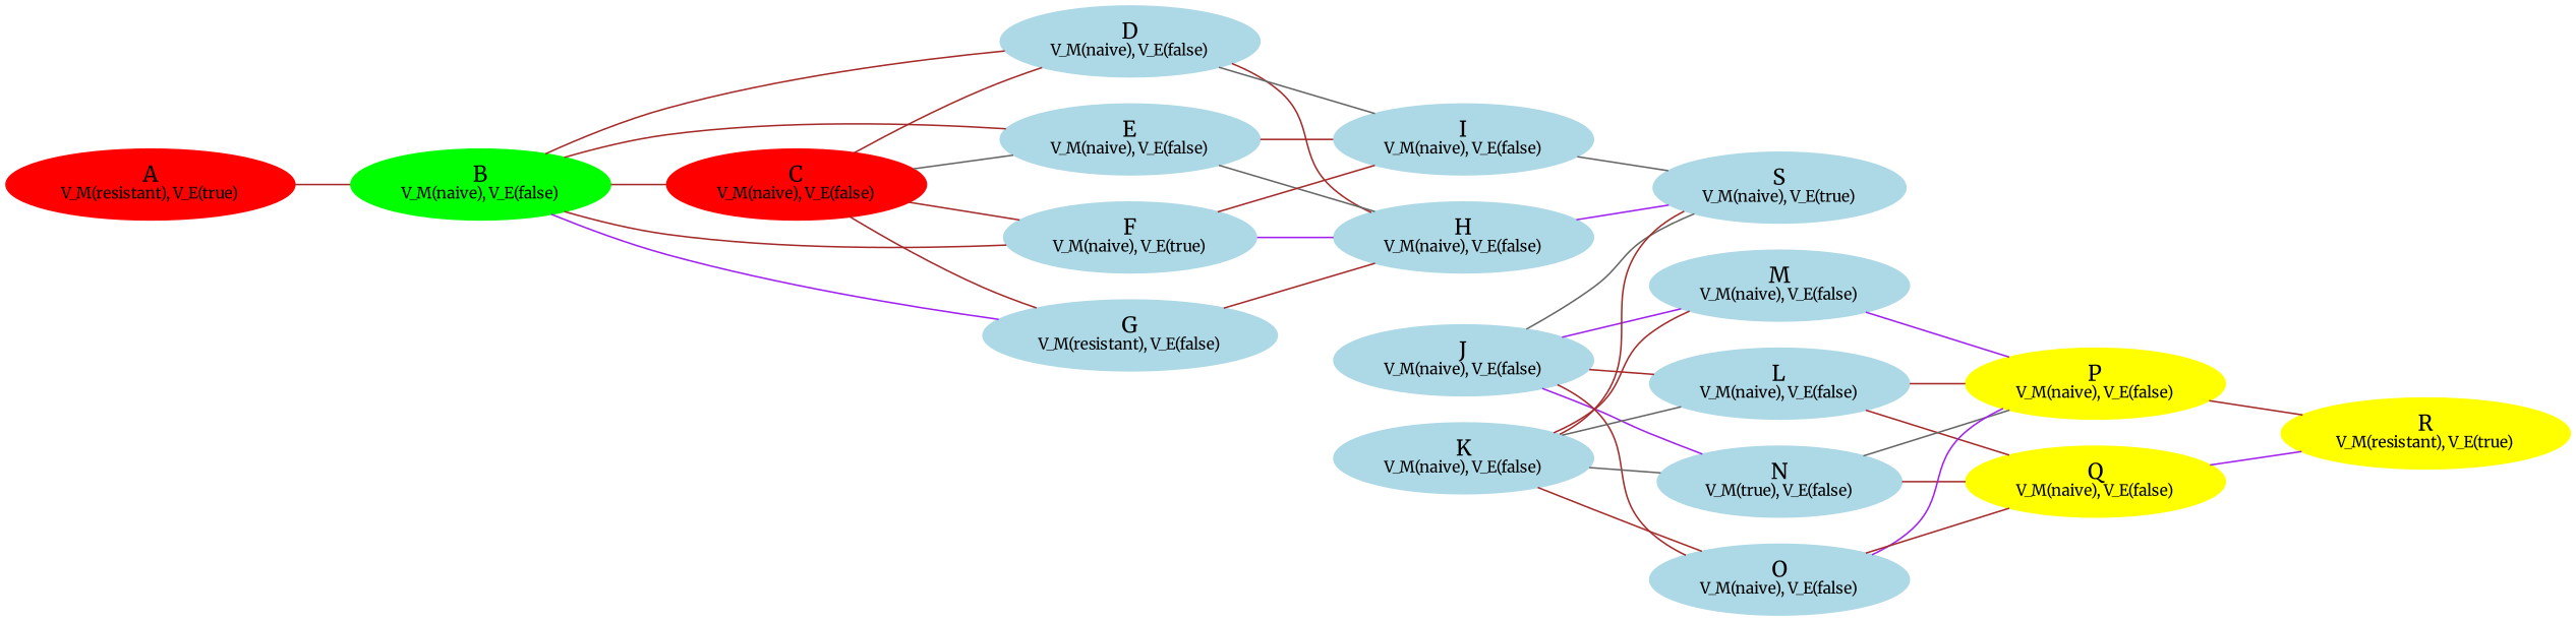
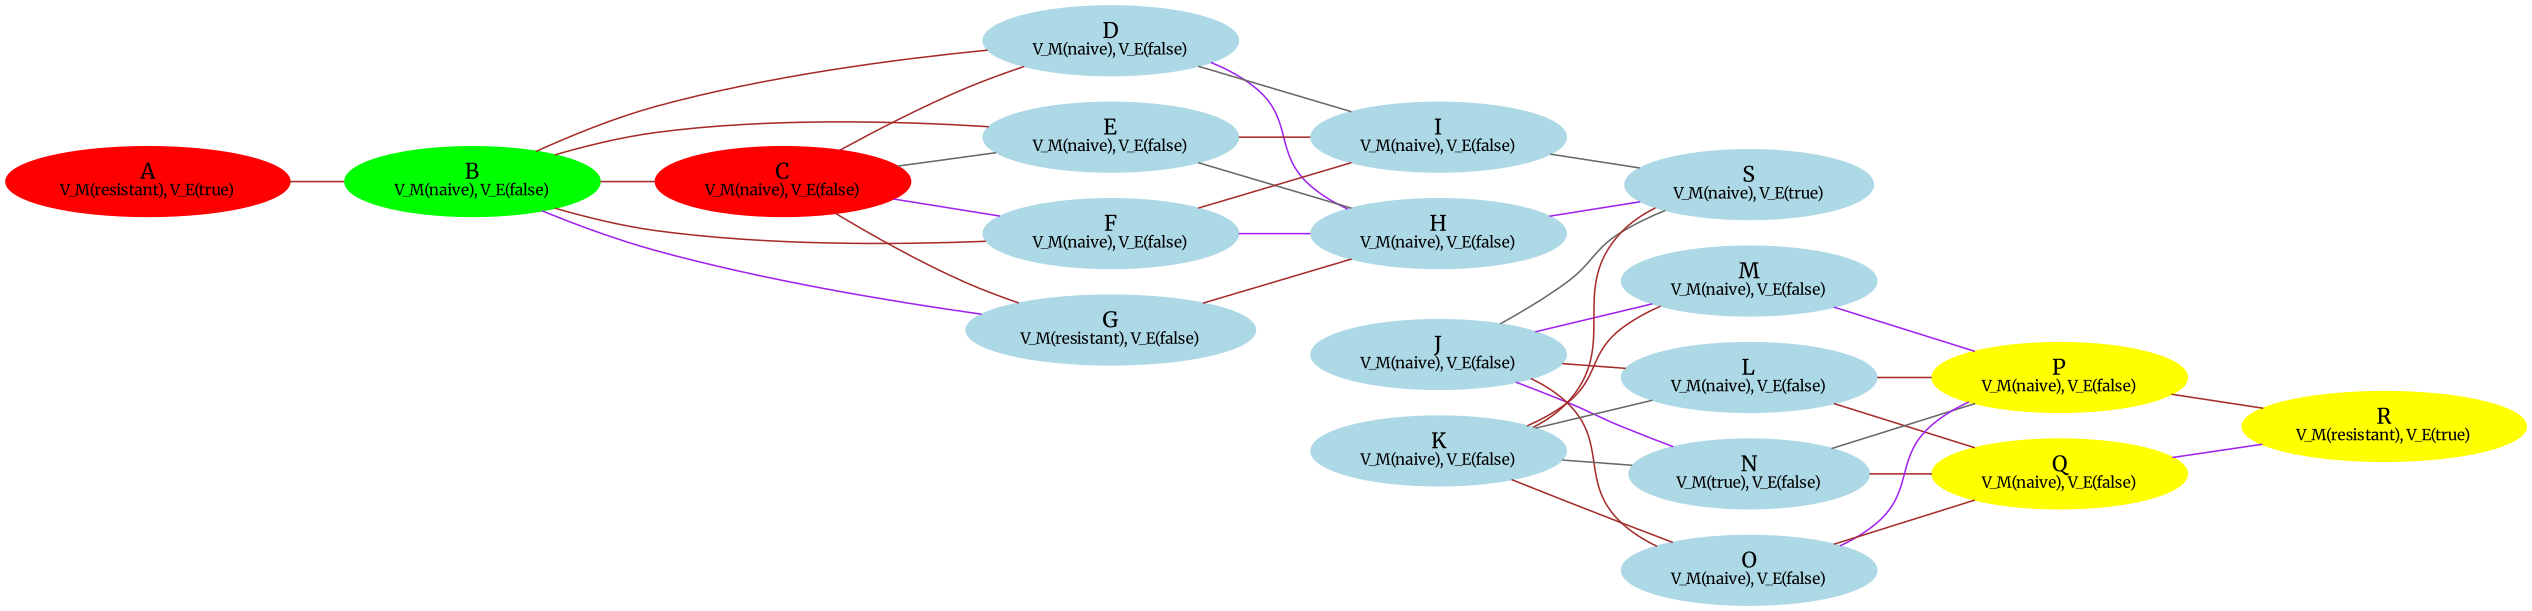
  graph {
    fontname=Merriweather
    rankdir=LR
    node [color=lightblue fontname=Merriweather style=filled]
    edge [color=brown fontname=Merriweather]
    n1 [color=red label=<A<BR /><FONT POINT-SIZE="10">V_M(resistant), V_E(true)</FONT>>]
    n2 [color=green label=<B<BR /><FONT POINT-SIZE="10">V_M(naive), V_E(false)</FONT>>]
    n3 [color=red label=<C<BR /><FONT POINT-SIZE="10">V_M(naive), V_E(false)</FONT>>]
    n4 [label=<D<BR /><FONT POINT-SIZE="10">V_M(naive), V_E(false)</FONT>>]
    n5 [label=<E<BR /><FONT POINT-SIZE="10">V_M(naive), V_E(false)</FONT>>]
-   n6 [label=<F<BR /><FONT POINT-SIZE="10">V_M(naive), V_E(true)</FONT>>]
+   n6 [label=<F<BR /><FONT POINT-SIZE="10">V_M(naive), V_E(false)</FONT>>]
    n7 [label=<G<BR /><FONT POINT-SIZE="10">V_M(resistant), V_E(false)</FONT>>]
    n8 [label=<H<BR /><FONT POINT-SIZE="10">V_M(naive), V_E(false)</FONT>>]
    n9 [label=<I<BR /><FONT POINT-SIZE="10">V_M(naive), V_E(false)</FONT>>]
    n10 [label=<S<BR /><FONT POINT-SIZE="10">V_M(naive), V_E(true)</FONT>>]
    n11 [label=<J<BR /><FONT POINT-SIZE="10">V_M(naive), V_E(false)</FONT>>]
    n12 [label=<L<BR /><FONT POINT-SIZE="10">V_M(naive), V_E(false)</FONT>>]
    n13 [label=<M<BR /><FONT POINT-SIZE="10">V_M(naive), V_E(false)</FONT>>]
    n14 [label=<N<BR /><FONT POINT-SIZE="10">V_M(true), V_E(false)</FONT>>]
    n15 [label=<O<BR /><FONT POINT-SIZE="10">V_M(naive), V_E(false)</FONT>>]
    n16 [color=yellow label=<P<BR /><FONT POINT-SIZE="10">V_M(naive), V_E(false)</FONT>>]
    n17 [color=yellow label=<Q<BR /><FONT POINT-SIZE="10">V_M(naive), V_E(false)</FONT>>]
    n18 [label=<K<BR /><FONT POINT-SIZE="10">V_M(naive), V_E(false)</FONT>>]
    n19 [color=yellow label=<R<BR /><FONT POINT-SIZE="10">V_M(resistant), V_E(true)</FONT>>]
    n1 -- n2
    n2 -- n3
    n2 -- n4
    n2 -- n5
    n2 -- n6
    n2 -- n7 [color=purple]
    n3 -- n4
    n3 -- n5 [color=gray40]
-   n3 -- n6
+   n3 -- n6 [color=purple]
    n3 -- n7
-   n4 -- n8
+   n4 -- n8 [color=purple]
    n4 -- n9 [color=gray40]
    n5 -- n8 [color=gray40]
    n5 -- n9
    n6 -- n8 [color=purple]
    n6 -- n9
    n7 -- n8
    n8 -- n10 [color=purple]
    n9 -- n10 [color=gray40]
    n11 -- n10 [color=gray40]
    n11 -- n12
    n11 -- n13 [color=purple]
    n11 -- n14 [color=purple]
    n11 -- n15
    n12 -- n16
    n12 -- n17
    n13 -- n16 [color=purple]
    n14 -- n16 [color=gray40]
    n14 -- n17
    n15 -- n16 [color=purple]
    n15 -- n17
    n16 -- n19
    n17 -- n19 [color=purple]
    n18 -- n10
    n18 -- n12 [color=gray40]
    n18 -- n13
    n18 -- n14 [color=gray40]
    n18 -- n15
  }
